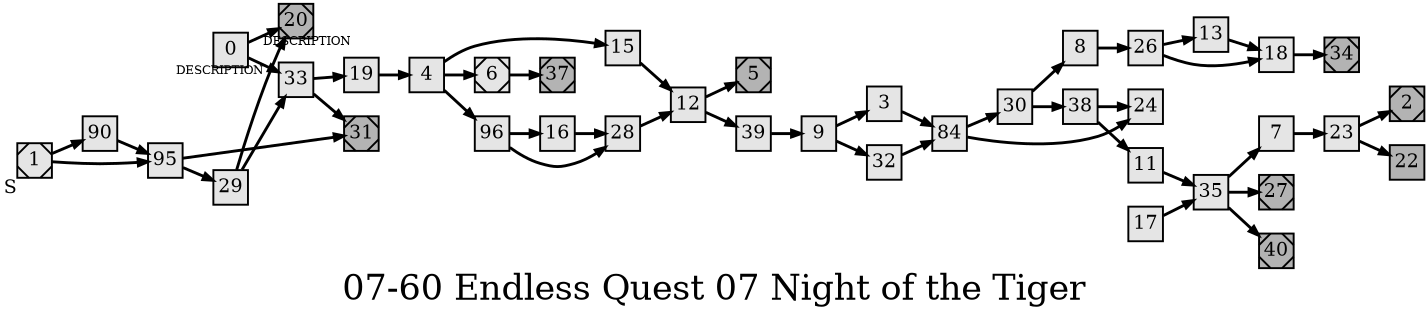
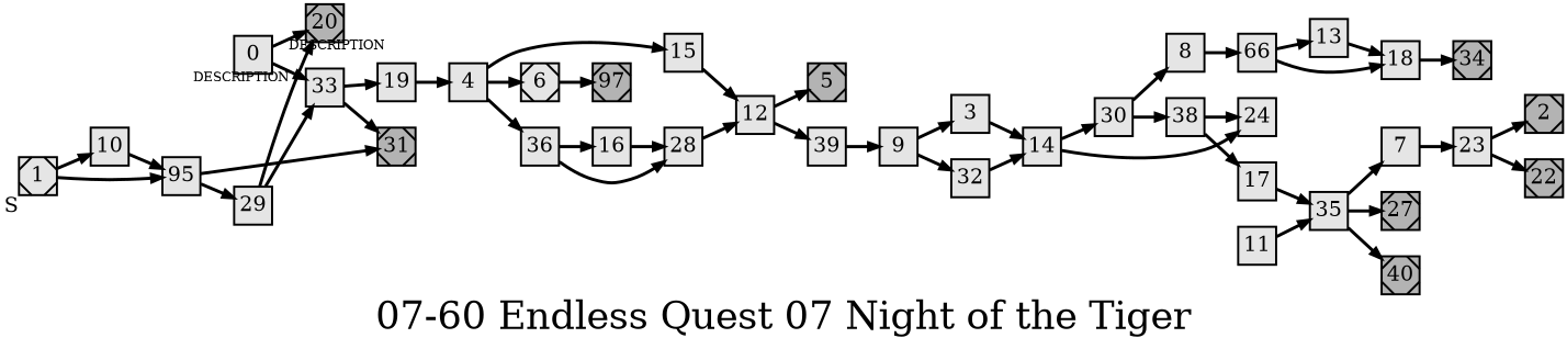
  digraph {
    fontsize=36
    label="07-60 Endless Quest 07 Night of the Tiger"
    nodesep=0.35
    ordering=out
    rankdir=LR
    ranksep=0.45
    node [fillcolor=grey90 fixedsize=true fontsize=20 labelfloat=true margin="0,0" penwidth=2 regular=true shape=rect style=filled]
    edge [fontsize=12 labelfloat=true penwidth=3]
    20 [fillcolor=grey70 shape=Msquare]
    0
    33
    19
    31 [fillcolor=grey70 shape=Msquare]
    4
    1 [shape=Msquare xlabel=S]
-   10 [label=90]
+   10
    n9 [label=95]
    29
    2 [fillcolor=grey70 shape=Msquare]
    3
-   14 [label=84]
+   14
    30
    24
    8
    38
    17
    35
    15
    6 [shape=Msquare]
-   36 [label=96]
+   36
    12
-   37 [fillcolor=grey70 shape=Msquare]
+   37 [fillcolor=grey70 shape=Msquare label=97]
    5 [fillcolor=grey70 shape=Msquare]
    39
    7
    23
-   22 [fillcolor=grey70 shape=box]
-   26
+   22 [fillcolor=grey70 shape=Msquare]
+   26 [label=66]
    13
    18
    34 [fillcolor=grey70 shape=Msquare]
    9
    32
    11
    27 [fillcolor=grey70 shape=Msquare]
    40 [fillcolor=grey70 shape=Msquare]
    16
    28
    0 -> 20 [xlabel=DESCRIPTION]
    0 -> 33 [xlabel=DESCRIPTION]
    33 -> 19
    33 -> 31
    19 -> 4
    4 -> 15
    4 -> 6
    4 -> 36
    1 -> 10
    1 -> n9
    10 -> n9
    n9 -> 31
    n9 -> 29
    29 -> 20
    29 -> 33
    3 -> 14
    14 -> 30
    14 -> 24
    30 -> 8
    30 -> 38
    8 -> 26
    38 -> 24
-   38 -> 11
+   38 -> 17
    17 -> 35
    35 -> 7
    35 -> 27
    35 -> 40
    15 -> 12
    6 -> 37
    36 -> 16
    36 -> 28
    12 -> 5
    12 -> 39
    39 -> 9
    7 -> 23
    23 -> 2
    23 -> 22
    26 -> 13
    26 -> 18
    13 -> 18
    18 -> 34
    9 -> 3
    9 -> 32
    32 -> 14
    11 -> 35
    16 -> 28
    28 -> 12
  }
